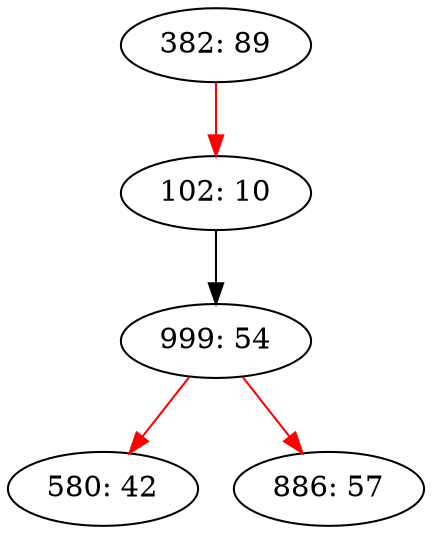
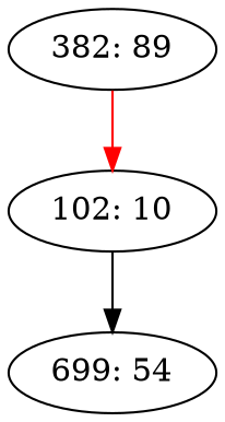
  digraph {
    fontname="DejaVu Serif"
    node [fontname="DejaVu Serif"]
    edge [color=red fontname="DejaVu Serif"]
    "382: 89"
    "102: 10"
-   "699: 54" [label="999: 54"]
-   "580: 42"
-   "886: 57"
+   "699: 54"
    "382: 89" -> "102: 10"
    "102: 10" -> "699: 54" [color=""]
-   "699: 54" -> "580: 42"
-   "699: 54" -> "886: 57"
  }
